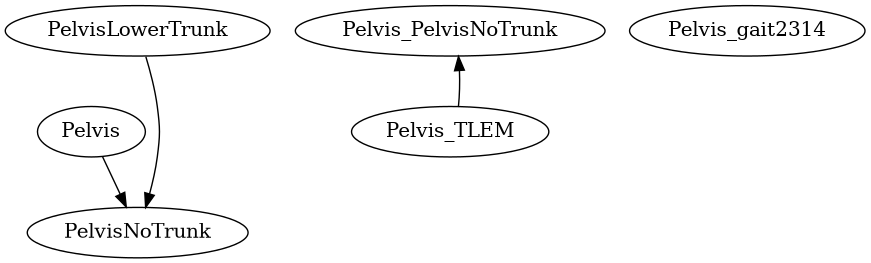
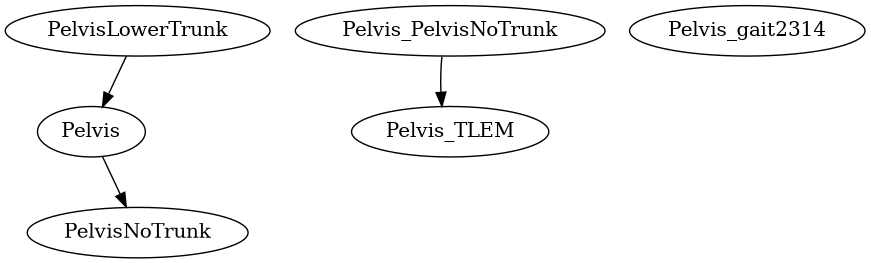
  digraph {
    Pelvis
    PelvisNoTrunk
    PelvisLowerTrunk
    n4 [label=Pelvis_PelvisNoTrunk]
    Pelvis_TLEM
    n6 [label=Pelvis_gait2314]
    Pelvis -> PelvisNoTrunk
-   PelvisLowerTrunk -> PelvisNoTrunk
-   Pelvis_TLEM -> n4
+   PelvisLowerTrunk -> Pelvis
+   n4 -> Pelvis_TLEM
  }
